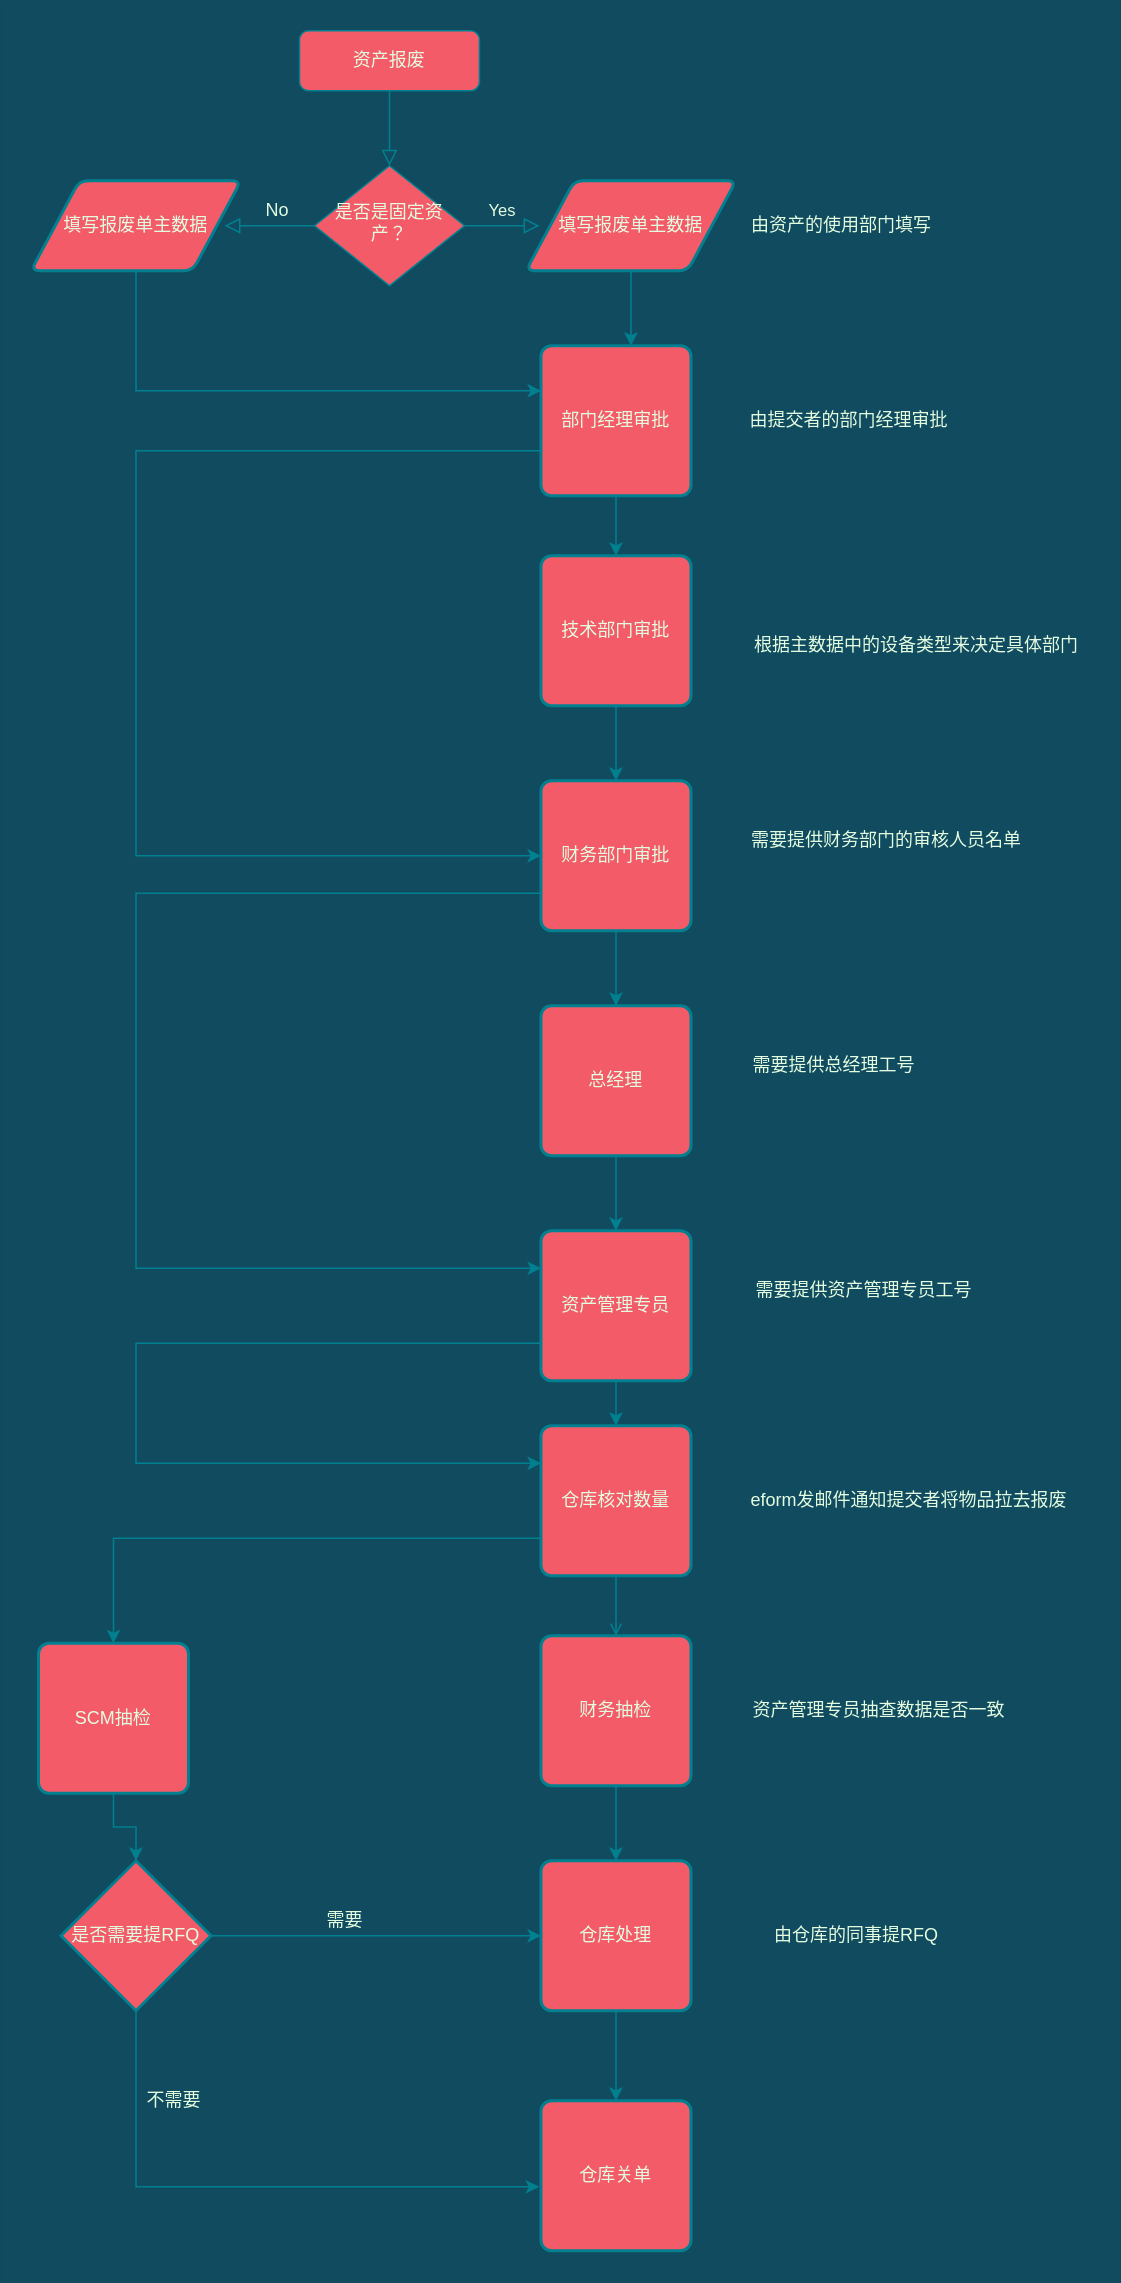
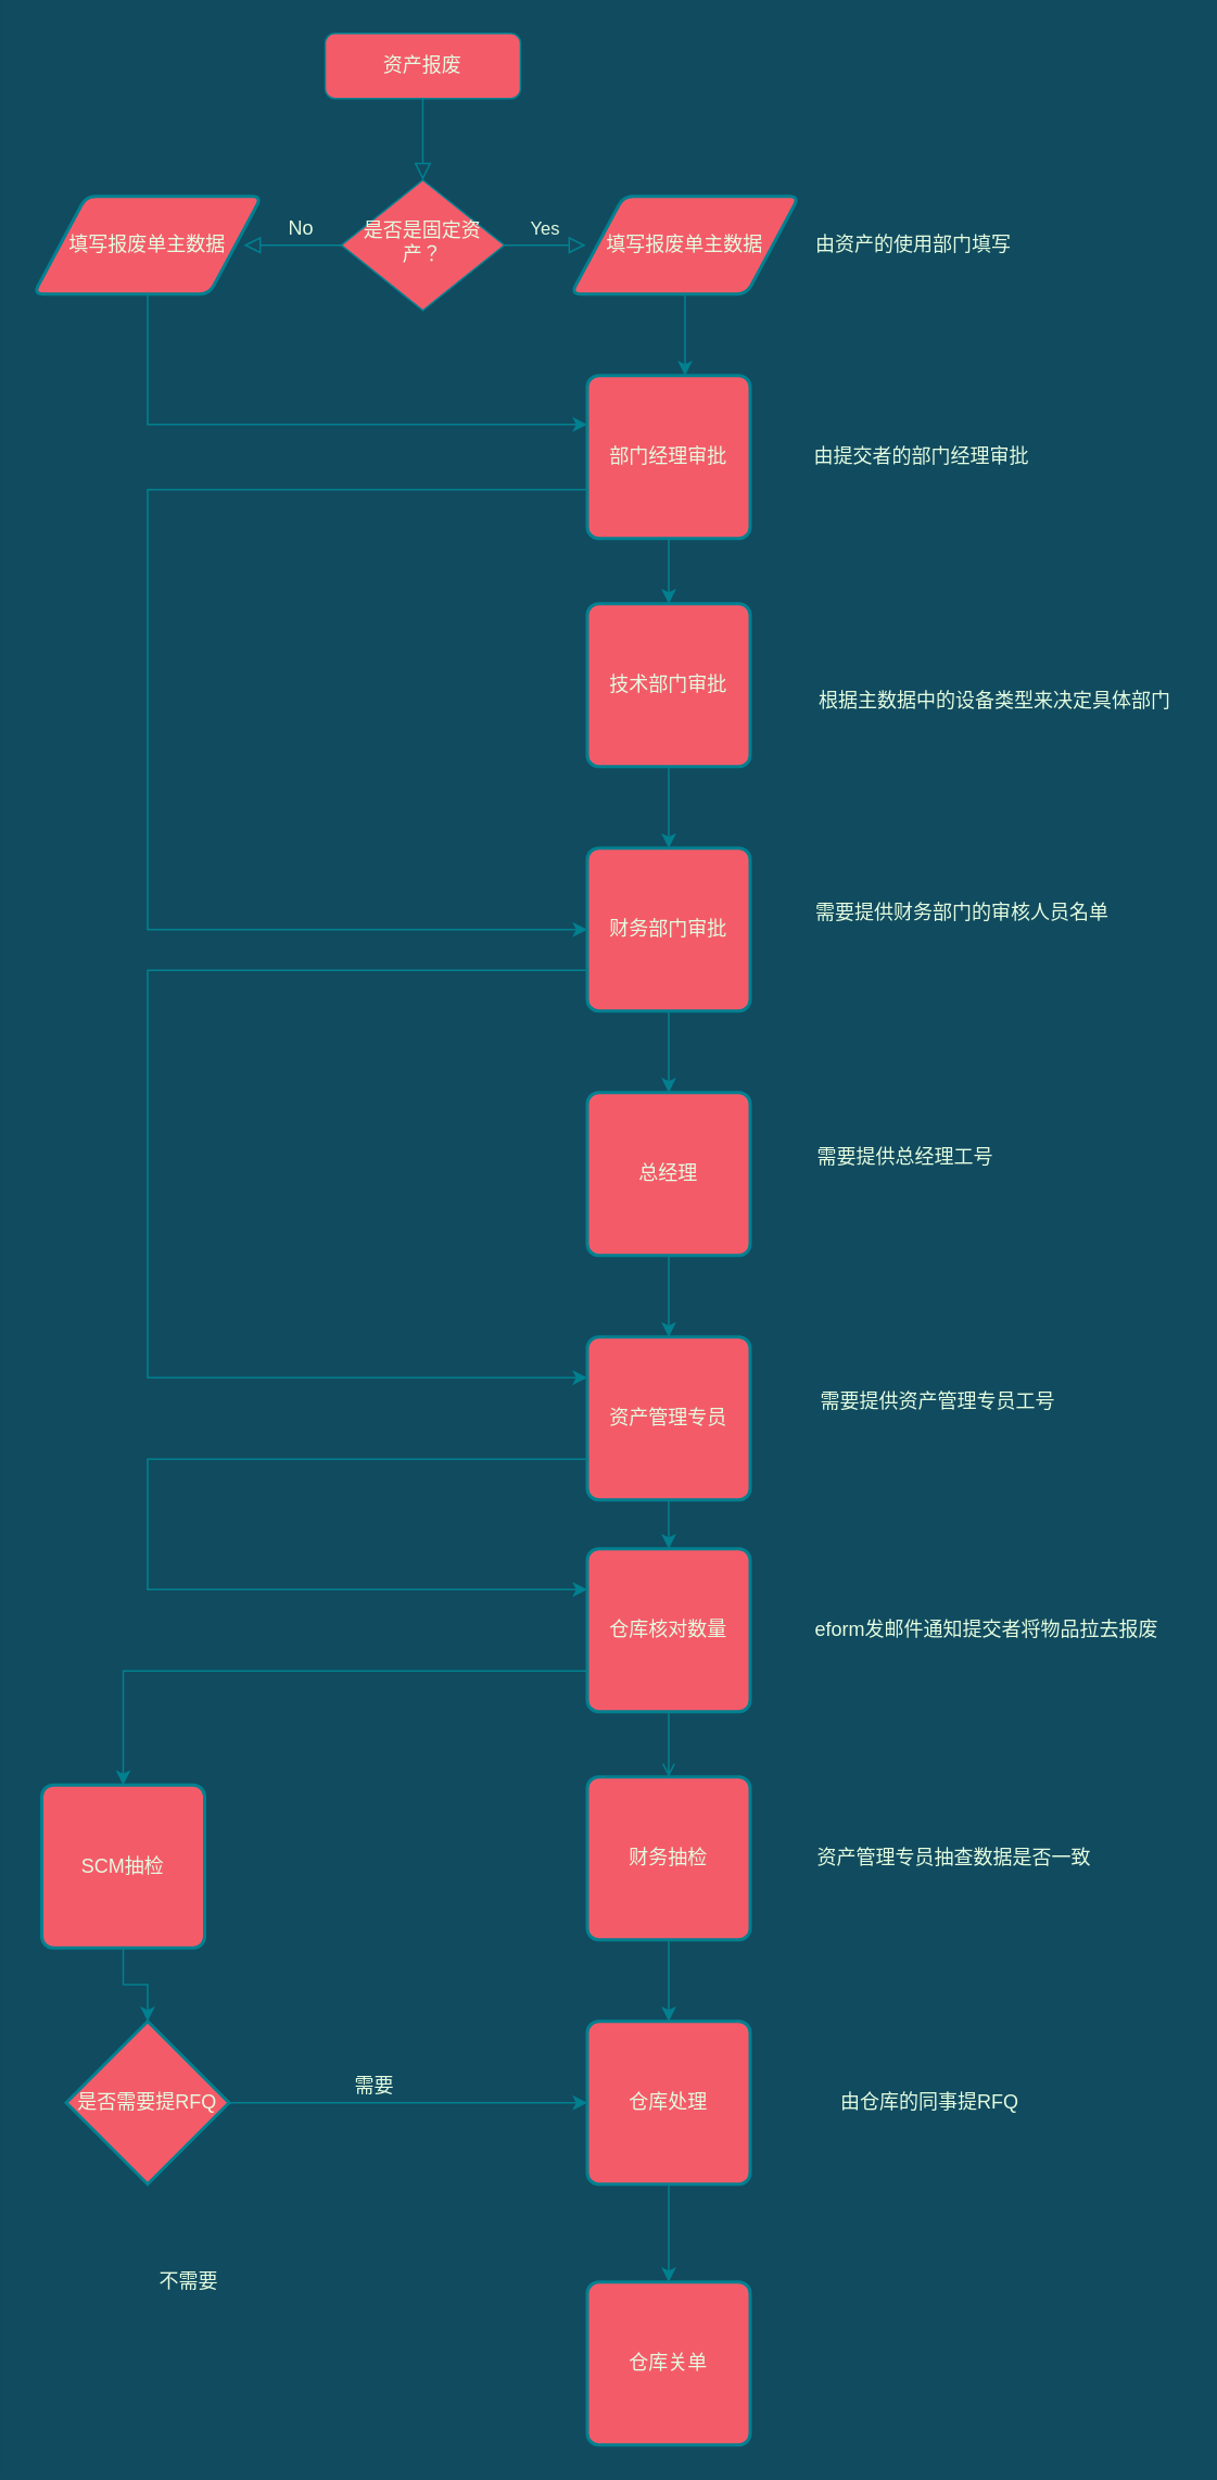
  <mxCell id="0" />
  <mxCell id="1" parent="0" />
  <mxCell id="2" value="" style="rounded=0;html=1;jettySize=auto;orthogonalLoop=1;fontSize=11;endArrow=block;endFill=0;endSize=8;strokeWidth=1;shadow=0;labelBackgroundColor=none;edgeStyle=orthogonalEdgeStyle;strokeColor=#028090;fontColor=#E4FDE1;" parent="1" source="3" target="4" edge="1"><mxGeometry relative="1" as="geometry" /></mxCell>
  <mxCell id="3" value="资产报废" style="rounded=1;whiteSpace=wrap;html=1;fontSize=12;glass=0;strokeWidth=1;shadow=0;fillColor=#F45B69;strokeColor=#028090;fontColor=#E4FDE1;" parent="1" vertex="1"><mxGeometry x="199" y="20" width="120" height="40" as="geometry" /></mxCell>
  <mxCell id="4" value="是否是固定资产？" style="rhombus;whiteSpace=wrap;html=1;shadow=0;fontFamily=Helvetica;fontSize=12;align=center;strokeWidth=1;spacing=6;spacingTop=-4;fillColor=#F45B69;strokeColor=#028090;fontColor=#E4FDE1;" parent="1" vertex="1"><mxGeometry x="209" y="110" width="100" height="80" as="geometry" /></mxCell>
  <mxCell id="5" value="Yes" style="edgeStyle=orthogonalEdgeStyle;rounded=0;html=1;jettySize=auto;orthogonalLoop=1;fontSize=11;endArrow=block;endFill=0;endSize=8;strokeWidth=1;shadow=0;labelBackgroundColor=none;strokeColor=#028090;fontColor=#E4FDE1;" edge="1" parent="1"><mxGeometry y="10" relative="1" as="geometry"><mxPoint as="offset" /><mxPoint x="309" y="150" as="sourcePoint" /><mxPoint x="359" y="150" as="targetPoint" /></mxGeometry></mxCell>
  <mxCell id="6" value="No" style="text;html=1;align=center;verticalAlign=middle;resizable=0;points=[];autosize=1;strokeColor=none;fillColor=none;fontColor=#E4FDE1;" vertex="1" parent="1"><mxGeometry x="169" y="130" width="30" height="20" as="geometry" /></mxCell>
  <mxCell id="7" value="" style="rounded=0;html=1;jettySize=auto;orthogonalLoop=1;fontSize=11;endArrow=block;endFill=0;endSize=8;strokeWidth=1;shadow=0;labelBackgroundColor=none;edgeStyle=orthogonalEdgeStyle;exitX=0;exitY=0.5;exitDx=0;exitDy=0;strokeColor=#028090;fontColor=#E4FDE1;" edge="1" parent="1" source="4"><mxGeometry relative="1" as="geometry"><mxPoint x="159" y="70" as="sourcePoint" /><mxPoint x="149" y="150" as="targetPoint" /><Array as="points"><mxPoint x="189" y="150" /><mxPoint x="189" y="150" /></Array></mxGeometry></mxCell>
  <mxCell id="8" style="edgeStyle=orthogonalEdgeStyle;rounded=0;orthogonalLoop=1;jettySize=auto;html=1;entryX=0;entryY=0.5;entryDx=0;entryDy=0;labelBackgroundColor=#114B5F;strokeColor=#028090;fontColor=#E4FDE1;" edge="1" parent="1" source="10" target="22"><mxGeometry relative="1" as="geometry"><Array as="points"><mxPoint x="90" y="300" /><mxPoint x="90" y="570" /></Array></mxGeometry></mxCell>
  <mxCell id="9" style="edgeStyle=orthogonalEdgeStyle;rounded=0;orthogonalLoop=1;jettySize=auto;html=1;entryX=0.5;entryY=0;entryDx=0;entryDy=0;labelBackgroundColor=#114B5F;strokeColor=#028090;fontColor=#E4FDE1;" edge="1" parent="1" source="10" target="18"><mxGeometry relative="1" as="geometry" /></mxCell>
  <mxCell id="10" value="部门经理审批" style="rounded=1;whiteSpace=wrap;html=1;absoluteArcSize=1;arcSize=14;strokeWidth=2;fillColor=#F45B69;strokeColor=#028090;fontColor=#E4FDE1;" vertex="1" parent="1"><mxGeometry x="360" y="230" width="100" height="100" as="geometry" /></mxCell>
  <mxCell id="11" style="edgeStyle=orthogonalEdgeStyle;rounded=0;orthogonalLoop=1;jettySize=auto;html=1;labelBackgroundColor=#114B5F;strokeColor=#028090;fontColor=#E4FDE1;" edge="1" parent="1" source="12"><mxGeometry relative="1" as="geometry"><mxPoint x="360" y="260" as="targetPoint" /><Array as="points"><mxPoint x="90" y="260" /><mxPoint x="360" y="260" /></Array></mxGeometry></mxCell>
  <mxCell id="12" value="&lt;span&gt;填写报废单主数据&lt;/span&gt;" style="shape=parallelogram;html=1;strokeWidth=2;perimeter=parallelogramPerimeter;whiteSpace=wrap;rounded=1;arcSize=12;size=0.23;fillColor=#F45B69;strokeColor=#028090;fontColor=#E4FDE1;" vertex="1" parent="1"><mxGeometry x="20" y="120" width="140" height="60" as="geometry" /></mxCell>
  <mxCell id="13" style="edgeStyle=orthogonalEdgeStyle;rounded=0;orthogonalLoop=1;jettySize=auto;html=1;entryX=0.6;entryY=0;entryDx=0;entryDy=0;entryPerimeter=0;labelBackgroundColor=#114B5F;strokeColor=#028090;fontColor=#E4FDE1;" edge="1" parent="1" source="14" target="10"><mxGeometry relative="1" as="geometry" /></mxCell>
  <mxCell id="14" value="&lt;span&gt;填写报废单主数据&lt;/span&gt;" style="shape=parallelogram;html=1;strokeWidth=2;perimeter=parallelogramPerimeter;whiteSpace=wrap;rounded=1;arcSize=12;size=0.23;fillColor=#F45B69;strokeColor=#028090;fontColor=#E4FDE1;" vertex="1" parent="1"><mxGeometry x="350" y="120" width="140" height="60" as="geometry" /></mxCell>
  <mxCell id="15" value="由资产的使用部门填写" style="text;html=1;align=center;verticalAlign=middle;resizable=0;points=[];autosize=1;strokeColor=none;fillColor=none;fontColor=#E4FDE1;" vertex="1" parent="1"><mxGeometry x="490" y="140" width="140" height="20" as="geometry" /></mxCell>
  <mxCell id="16" value="由提交者的部门经理审批" style="text;html=1;align=center;verticalAlign=middle;resizable=0;points=[];autosize=1;strokeColor=none;fillColor=none;fontColor=#E4FDE1;" vertex="1" parent="1"><mxGeometry x="490" y="270" width="150" height="20" as="geometry" /></mxCell>
  <mxCell id="17" style="edgeStyle=orthogonalEdgeStyle;rounded=0;orthogonalLoop=1;jettySize=auto;html=1;entryX=0.5;entryY=0;entryDx=0;entryDy=0;labelBackgroundColor=#114B5F;strokeColor=#028090;fontColor=#E4FDE1;" edge="1" parent="1" source="18" target="22"><mxGeometry relative="1" as="geometry" /></mxCell>
  <mxCell id="18" value="技术部门审批" style="rounded=1;whiteSpace=wrap;html=1;absoluteArcSize=1;arcSize=14;strokeWidth=2;fillColor=#F45B69;strokeColor=#028090;fontColor=#E4FDE1;" vertex="1" parent="1"><mxGeometry x="360" y="370" width="100" height="100" as="geometry" /></mxCell>
  <mxCell id="19" value="根据主数据中的设备类型来决定具体部门" style="text;html=1;align=center;verticalAlign=middle;resizable=0;points=[];autosize=1;strokeColor=none;fillColor=none;fontColor=#E4FDE1;" vertex="1" parent="1"><mxGeometry x="495" y="420" width="230" height="20" as="geometry" /></mxCell>
  <mxCell id="20" style="edgeStyle=orthogonalEdgeStyle;rounded=0;orthogonalLoop=1;jettySize=auto;html=1;exitX=0;exitY=0.75;exitDx=0;exitDy=0;entryX=0;entryY=0.25;entryDx=0;entryDy=0;labelBackgroundColor=#114B5F;strokeColor=#028090;fontColor=#E4FDE1;" edge="1" parent="1" source="22" target="28"><mxGeometry relative="1" as="geometry"><Array as="points"><mxPoint x="90" y="595" /><mxPoint x="90" y="845" /></Array></mxGeometry></mxCell>
  <mxCell id="21" style="edgeStyle=orthogonalEdgeStyle;rounded=0;orthogonalLoop=1;jettySize=auto;html=1;entryX=0.5;entryY=0;entryDx=0;entryDy=0;labelBackgroundColor=#114B5F;strokeColor=#028090;fontColor=#E4FDE1;" edge="1" parent="1" source="22" target="25"><mxGeometry relative="1" as="geometry" /></mxCell>
  <mxCell id="22" value="财务部门审批" style="rounded=1;whiteSpace=wrap;html=1;absoluteArcSize=1;arcSize=14;strokeWidth=2;fillColor=#F45B69;strokeColor=#028090;fontColor=#E4FDE1;" vertex="1" parent="1"><mxGeometry x="360" y="520" width="100" height="100" as="geometry" /></mxCell>
  <mxCell id="23" value="需要提供财务部门的审核人员名单" style="text;html=1;align=center;verticalAlign=middle;resizable=0;points=[];autosize=1;strokeColor=none;fillColor=none;fontColor=#E4FDE1;" vertex="1" parent="1"><mxGeometry x="490" y="550" width="200" height="20" as="geometry" /></mxCell>
  <mxCell id="24" style="edgeStyle=orthogonalEdgeStyle;rounded=0;orthogonalLoop=1;jettySize=auto;html=1;entryX=0.5;entryY=0;entryDx=0;entryDy=0;labelBackgroundColor=#114B5F;strokeColor=#028090;fontColor=#E4FDE1;" edge="1" parent="1" source="25" target="28"><mxGeometry relative="1" as="geometry" /></mxCell>
  <mxCell id="25" value="总经理" style="rounded=1;whiteSpace=wrap;html=1;absoluteArcSize=1;arcSize=14;strokeWidth=2;fillColor=#F45B69;strokeColor=#028090;fontColor=#E4FDE1;" vertex="1" parent="1"><mxGeometry x="360" y="670" width="100" height="100" as="geometry" /></mxCell>
  <mxCell id="26" style="edgeStyle=orthogonalEdgeStyle;rounded=0;orthogonalLoop=1;jettySize=auto;html=1;exitX=0;exitY=0.75;exitDx=0;exitDy=0;entryX=0;entryY=0.25;entryDx=0;entryDy=0;labelBackgroundColor=#114B5F;strokeColor=#028090;fontColor=#E4FDE1;" edge="1" parent="1" source="28" target="33"><mxGeometry relative="1" as="geometry"><Array as="points"><mxPoint x="90" y="895" /><mxPoint x="90" y="975" /></Array></mxGeometry></mxCell>
  <mxCell id="27" style="edgeStyle=orthogonalEdgeStyle;rounded=0;orthogonalLoop=1;jettySize=auto;html=1;entryX=0.5;entryY=0;entryDx=0;entryDy=0;labelBackgroundColor=#114B5F;strokeColor=#028090;fontColor=#E4FDE1;" edge="1" parent="1" source="28" target="33"><mxGeometry relative="1" as="geometry" /></mxCell>
  <mxCell id="28" value="资产管理专员" style="rounded=1;whiteSpace=wrap;html=1;absoluteArcSize=1;arcSize=14;strokeWidth=2;fillColor=#F45B69;strokeColor=#028090;fontColor=#E4FDE1;" vertex="1" parent="1"><mxGeometry x="360" y="820" width="100" height="100" as="geometry" /></mxCell>
  <mxCell id="29" value="需要提供总经理工号" style="text;html=1;align=center;verticalAlign=middle;resizable=0;points=[];autosize=1;strokeColor=none;fillColor=none;fontColor=#E4FDE1;" vertex="1" parent="1"><mxGeometry x="495" y="700" width="120" height="20" as="geometry" /></mxCell>
  <mxCell id="30" value="需要提供资产管理专员工号" style="text;html=1;align=center;verticalAlign=middle;resizable=0;points=[];autosize=1;strokeColor=none;fillColor=none;fontColor=#E4FDE1;" vertex="1" parent="1"><mxGeometry x="495" y="850" width="160" height="20" as="geometry" /></mxCell>
  <mxCell id="31" style="edgeStyle=orthogonalEdgeStyle;rounded=0;orthogonalLoop=1;jettySize=auto;html=1;exitX=0;exitY=0.75;exitDx=0;exitDy=0;entryX=0.5;entryY=0;entryDx=0;entryDy=0;labelBackgroundColor=#114B5F;strokeColor=#028090;fontColor=#E4FDE1;" edge="1" parent="1" source="33" target="43"><mxGeometry relative="1" as="geometry"><mxPoint x="90" y="1060" as="targetPoint" /></mxGeometry></mxCell>
  <mxCell id="32" style="edgeStyle=orthogonalEdgeStyle;rounded=0;orthogonalLoop=1;jettySize=auto;html=1;entryX=0.5;entryY=0;entryDx=0;entryDy=0;labelBackgroundColor=#114B5F;strokeColor=#028090;fontColor=#E4FDE1;endArrow=open;" edge="1" parent="1" source="33" target="36"><mxGeometry relative="1" as="geometry" /></mxCell>
  <mxCell id="33" value="仓库核对数量" style="rounded=1;whiteSpace=wrap;html=1;absoluteArcSize=1;arcSize=14;strokeWidth=2;fillColor=#F45B69;strokeColor=#028090;fontColor=#E4FDE1;" vertex="1" parent="1"><mxGeometry x="360" y="950" width="100" height="100" as="geometry" /></mxCell>
  <mxCell id="34" value="eform发邮件通知提交者将物品拉去报废" style="text;html=1;align=center;verticalAlign=middle;resizable=0;points=[];autosize=1;strokeColor=none;fillColor=none;fontColor=#E4FDE1;" vertex="1" parent="1"><mxGeometry x="490" y="990" width="230" height="20" as="geometry" /></mxCell>
  <mxCell id="35" style="edgeStyle=orthogonalEdgeStyle;rounded=0;orthogonalLoop=1;jettySize=auto;html=1;entryX=0.5;entryY=0;entryDx=0;entryDy=0;labelBackgroundColor=#114B5F;strokeColor=#028090;fontColor=#E4FDE1;" edge="1" parent="1" source="36" target="39"><mxGeometry relative="1" as="geometry" /></mxCell>
  <mxCell id="36" value="财务抽检" style="rounded=1;whiteSpace=wrap;html=1;absoluteArcSize=1;arcSize=14;strokeWidth=2;fillColor=#F45B69;strokeColor=#028090;fontColor=#E4FDE1;" vertex="1" parent="1"><mxGeometry x="360" y="1090" width="100" height="100" as="geometry" /></mxCell>
  <mxCell id="37" value="资产管理专员抽查数据是否一致" style="text;html=1;align=center;verticalAlign=middle;resizable=0;points=[];autosize=1;strokeColor=none;fillColor=none;fontColor=#E4FDE1;" vertex="1" parent="1"><mxGeometry x="495" y="1130" width="180" height="20" as="geometry" /></mxCell>
  <mxCell id="38" style="edgeStyle=orthogonalEdgeStyle;rounded=0;orthogonalLoop=1;jettySize=auto;html=1;entryX=0.5;entryY=0;entryDx=0;entryDy=0;labelBackgroundColor=#114B5F;strokeColor=#028090;fontColor=#E4FDE1;" edge="1" parent="1" source="39" target="41"><mxGeometry relative="1" as="geometry" /></mxCell>
  <mxCell id="39" value="仓库处理" style="rounded=1;whiteSpace=wrap;html=1;absoluteArcSize=1;arcSize=14;strokeWidth=2;fillColor=#F45B69;strokeColor=#028090;fontColor=#E4FDE1;" vertex="1" parent="1"><mxGeometry x="360" y="1240" width="100" height="100" as="geometry" /></mxCell>
  <mxCell id="40" value="由仓库的同事提RFQ" style="text;html=1;align=center;verticalAlign=middle;resizable=0;points=[];autosize=1;strokeColor=none;fillColor=none;fontColor=#E4FDE1;" vertex="1" parent="1"><mxGeometry x="505" y="1280" width="130" height="20" as="geometry" /></mxCell>
  <mxCell id="41" value="仓库关单" style="rounded=1;whiteSpace=wrap;html=1;absoluteArcSize=1;arcSize=14;strokeWidth=2;fillColor=#F45B69;strokeColor=#028090;fontColor=#E4FDE1;" vertex="1" parent="1"><mxGeometry x="360" y="1400" width="100" height="100" as="geometry" /></mxCell>
  <mxCell id="42" style="edgeStyle=orthogonalEdgeStyle;rounded=0;orthogonalLoop=1;jettySize=auto;html=1;entryX=0.5;entryY=0;entryDx=0;entryDy=0;entryPerimeter=0;labelBackgroundColor=#114B5F;strokeColor=#028090;fontColor=#E4FDE1;" edge="1" parent="1" source="43" target="46"><mxGeometry relative="1" as="geometry" /></mxCell>
  <mxCell id="43" value="SCM抽检" style="rounded=1;whiteSpace=wrap;html=1;absoluteArcSize=1;arcSize=14;strokeWidth=2;fillColor=#F45B69;strokeColor=#028090;fontColor=#E4FDE1;" vertex="1" parent="1"><mxGeometry x="25" y="1095" width="100" height="100" as="geometry" /></mxCell>
  <mxCell id="44" style="edgeStyle=orthogonalEdgeStyle;rounded=0;orthogonalLoop=1;jettySize=auto;html=1;entryX=0;entryY=0.5;entryDx=0;entryDy=0;labelBackgroundColor=#114B5F;strokeColor=#028090;fontColor=#E4FDE1;" edge="1" parent="1" source="46" target="39"><mxGeometry relative="1" as="geometry" /></mxCell>
- <mxCell id="45" style="edgeStyle=orthogonalEdgeStyle;rounded=0;orthogonalLoop=1;jettySize=auto;html=1;entryX=-0.012;entryY=0.574;entryDx=0;entryDy=0;entryPerimeter=0;labelBackgroundColor=#114B5F;strokeColor=#028090;fontColor=#E4FDE1;" edge="1" parent="1" source="46" target="41"><mxGeometry relative="1" as="geometry"><Array as="points"><mxPoint x="90" y="1457" /></Array></mxGeometry></mxCell>
  <mxCell id="46" value="是否需要提RFQ" style="strokeWidth=2;html=1;shape=mxgraph.flowchart.decision;whiteSpace=wrap;fillColor=#F45B69;strokeColor=#028090;fontColor=#E4FDE1;" vertex="1" parent="1"><mxGeometry x="40" y="1240" width="100" height="100" as="geometry" /></mxCell>
  <mxCell id="47" value="需要" style="text;html=1;align=center;verticalAlign=middle;resizable=0;points=[];autosize=1;strokeColor=none;fillColor=none;fontColor=#E4FDE1;" vertex="1" parent="1"><mxGeometry x="209" y="1270" width="40" height="20" as="geometry" /></mxCell>
  <mxCell id="48" value="不需要" style="text;html=1;align=center;verticalAlign=middle;resizable=0;points=[];autosize=1;strokeColor=none;fillColor=none;fontColor=#E4FDE1;" vertex="1" parent="1"><mxGeometry x="90" y="1390" width="50" height="20" as="geometry" /></mxCell>
